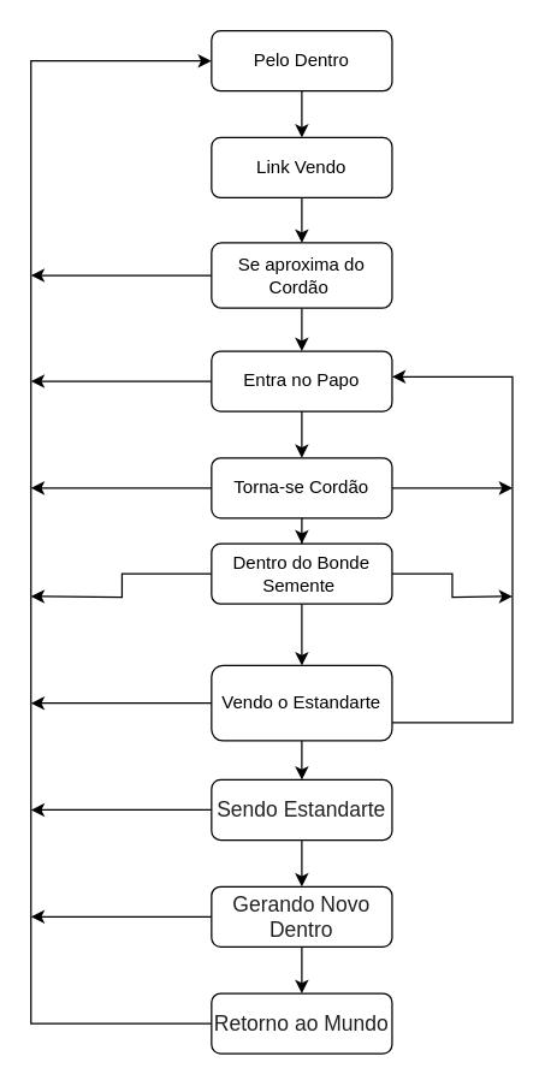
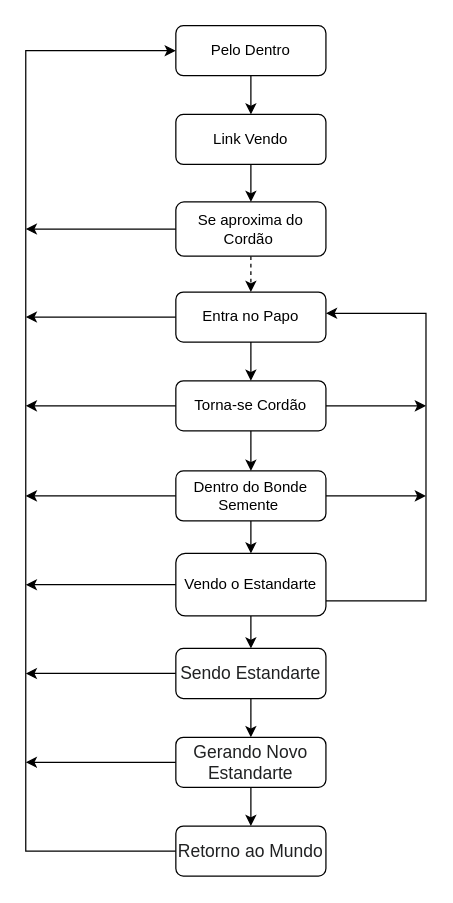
  <mxCell id="0" />
  <mxCell id="1" parent="0" />
  <mxCell id="2" style="edgeStyle=orthogonalEdgeStyle;rounded=0;orthogonalLoop=1;jettySize=auto;html=1;exitX=0.5;exitY=1;exitDx=0;exitDy=0;" parent="1" source="3" target="9" edge="1"><mxGeometry relative="1" as="geometry" /></mxCell>
  <mxCell id="3" value="Pelo Dentro" style="rounded=1;whiteSpace=wrap;html=1;fontSize=12;glass=0;strokeWidth=1;shadow=0;" parent="1" vertex="1"><mxGeometry x="140" y="20" width="120" height="40" as="geometry" /></mxCell>
  <mxCell id="4" style="edgeStyle=orthogonalEdgeStyle;rounded=0;orthogonalLoop=1;jettySize=auto;html=1;entryX=0.5;entryY=0;entryDx=0;entryDy=0;" parent="1" source="7" target="19" edge="1"><mxGeometry relative="1" as="geometry"><mxPoint x="200" y="370" as="targetPoint" /><Array as="points" /></mxGeometry></mxCell>
  <mxCell id="5" style="edgeStyle=orthogonalEdgeStyle;rounded=0;orthogonalLoop=1;jettySize=auto;html=1;" edge="1" parent="1" source="7"><mxGeometry relative="1" as="geometry"><mxPoint x="20" y="324" as="targetPoint" /></mxGeometry></mxCell>
  <mxCell id="6" style="edgeStyle=orthogonalEdgeStyle;rounded=0;orthogonalLoop=1;jettySize=auto;html=1;" edge="1" parent="1" source="7"><mxGeometry relative="1" as="geometry"><mxPoint x="340" y="324" as="targetPoint" /></mxGeometry></mxCell>
  <mxCell id="7" value="Torna-se Cordão" style="rounded=1;whiteSpace=wrap;html=1;fontSize=12;glass=0;strokeWidth=1;shadow=0;" parent="1" vertex="1"><mxGeometry x="140" y="304" width="120" height="40" as="geometry" /></mxCell>
  <mxCell id="8" value="" style="edgeStyle=orthogonalEdgeStyle;rounded=0;orthogonalLoop=1;jettySize=auto;html=1;entryX=0.5;entryY=0;entryDx=0;entryDy=0;" parent="1" source="9" target="12" edge="1"><mxGeometry x="0.031" y="-40" relative="1" as="geometry"><mxPoint x="205" y="236" as="targetPoint" /><mxPoint x="40" y="40" as="offset" /></mxGeometry></mxCell>
  <mxCell id="9" value="Link Vendo" style="rounded=1;whiteSpace=wrap;html=1;" parent="1" vertex="1"><mxGeometry x="140" y="91" width="120" height="40" as="geometry" /></mxCell>
- <mxCell id="10" value="&lt;span style=&quot;color: rgb(0 , 0 , 0) ; font-family: &amp;#34;helvetica&amp;#34; ; font-size: 12px ; font-style: normal ; font-weight: 400 ; letter-spacing: normal ; text-align: center ; text-indent: 0px ; text-transform: none ; word-spacing: 0px ; background-color: rgb(248 , 249 , 250) ; display: inline ; float: none&quot;&gt;&lt;br&gt;&lt;/span&gt;" style="edgeStyle=orthogonalEdgeStyle;rounded=0;orthogonalLoop=1;jettySize=auto;html=1;entryX=0.5;entryY=0;entryDx=0;entryDy=0;" parent="1" source="12" target="15" edge="1"><mxGeometry x="1" y="11" relative="1" as="geometry"><mxPoint x="320" y="310" as="targetPoint" /><Array as="points"><mxPoint x="200" y="210" /></Array><mxPoint x="-6" y="10" as="offset" /></mxGeometry></mxCell>
+ <mxCell id="10" value="&lt;span style=&quot;color: rgb(0 , 0 , 0) ; font-family: &amp;#34;helvetica&amp;#34; ; font-size: 12px ; font-style: normal ; font-weight: 400 ; letter-spacing: normal ; text-align: center ; text-indent: 0px ; text-transform: none ; word-spacing: 0px ; background-color: rgb(248 , 249 , 250) ; display: inline ; float: none&quot;&gt;&lt;br&gt;&lt;/span&gt;" style="edgeStyle=orthogonalEdgeStyle;rounded=0;orthogonalLoop=1;jettySize=auto;html=1;entryX=0.5;entryY=0;entryDx=0;entryDy=0;dashed=1;" parent="1" source="12" target="15" edge="1"><mxGeometry x="1" y="11" relative="1" as="geometry"><mxPoint x="320" y="310" as="targetPoint" /><Array as="points"><mxPoint x="200" y="210" /></Array><mxPoint x="-6" y="10" as="offset" /></mxGeometry></mxCell>
  <mxCell id="11" style="edgeStyle=orthogonalEdgeStyle;rounded=0;orthogonalLoop=1;jettySize=auto;html=1;" edge="1" parent="1" source="12"><mxGeometry relative="1" as="geometry"><mxPoint x="20" y="182.665" as="targetPoint" /></mxGeometry></mxCell>
  <mxCell id="12" value="Se aproxima do Cordão&amp;nbsp;" style="rounded=1;whiteSpace=wrap;html=1;" parent="1" vertex="1"><mxGeometry x="140" y="161" width="120" height="43.33" as="geometry" /></mxCell>
  <mxCell id="13" value="" style="edgeStyle=orthogonalEdgeStyle;rounded=0;orthogonalLoop=1;jettySize=auto;html=1;" parent="1" source="15" target="7" edge="1"><mxGeometry x="0.4" y="-50" relative="1" as="geometry"><mxPoint as="offset" /></mxGeometry></mxCell>
  <mxCell id="14" style="edgeStyle=orthogonalEdgeStyle;rounded=0;orthogonalLoop=1;jettySize=auto;html=1;" edge="1" parent="1" source="15"><mxGeometry relative="1" as="geometry"><mxPoint x="20" y="253" as="targetPoint" /></mxGeometry></mxCell>
  <mxCell id="15" value="Entra no Papo" style="rounded=1;whiteSpace=wrap;html=1;" parent="1" vertex="1"><mxGeometry x="140" y="233" width="120" height="40" as="geometry" /></mxCell>
  <mxCell id="16" style="edgeStyle=orthogonalEdgeStyle;rounded=0;orthogonalLoop=1;jettySize=auto;html=1;" edge="1" parent="1" source="19" target="26"><mxGeometry relative="1" as="geometry" /></mxCell>
  <mxCell id="17" style="edgeStyle=orthogonalEdgeStyle;rounded=0;orthogonalLoop=1;jettySize=auto;html=1;" edge="1" parent="1" source="19"><mxGeometry relative="1" as="geometry"><mxPoint x="20" y="396" as="targetPoint" /></mxGeometry></mxCell>
  <mxCell id="18" style="edgeStyle=orthogonalEdgeStyle;rounded=0;orthogonalLoop=1;jettySize=auto;html=1;" edge="1" parent="1" source="19"><mxGeometry relative="1" as="geometry"><mxPoint x="340" y="396" as="targetPoint" /></mxGeometry></mxCell>
- <mxCell id="19" value="Dentro do Bonde Semente&amp;nbsp;" style="rounded=1;whiteSpace=wrap;html=1;fontSize=12;glass=0;strokeWidth=1;shadow=0;" parent="1" vertex="1"><mxGeometry x="140" y="361" width="120" height="40" as="geometry" /></mxCell>
+ <mxCell id="19" value="Dentro do Bonde Semente&amp;nbsp;" style="rounded=1;whiteSpace=wrap;html=1;fontSize=12;glass=0;strokeWidth=1;shadow=0;" parent="1" vertex="1"><mxGeometry x="140" y="376" width="120" height="40" as="geometry" /></mxCell>
  <mxCell id="20" style="edgeStyle=orthogonalEdgeStyle;rounded=0;orthogonalLoop=1;jettySize=auto;html=1;entryX=0.5;entryY=0;entryDx=0;entryDy=0;" edge="1" parent="1" source="22" target="29"><mxGeometry relative="1" as="geometry" /></mxCell>
  <mxCell id="21" style="edgeStyle=orthogonalEdgeStyle;rounded=0;orthogonalLoop=1;jettySize=auto;html=1;" edge="1" parent="1" source="22"><mxGeometry relative="1" as="geometry"><mxPoint x="20" y="538" as="targetPoint" /></mxGeometry></mxCell>
  <mxCell id="22" value="&lt;font color=&quot;#202122&quot; face=&quot;sans-serif&quot;&gt;&lt;span style=&quot;font-size: 14px ; background-color: rgb(255 , 255 , 255)&quot;&gt;Sendo Estandarte&lt;/span&gt;&lt;/font&gt;" style="rounded=1;whiteSpace=wrap;html=1;fontSize=12;glass=0;strokeWidth=1;shadow=0;" parent="1" vertex="1"><mxGeometry x="140" y="518" width="120" height="40" as="geometry" /></mxCell>
  <mxCell id="23" style="edgeStyle=orthogonalEdgeStyle;rounded=0;orthogonalLoop=1;jettySize=auto;html=1;entryX=0.5;entryY=0;entryDx=0;entryDy=0;" edge="1" parent="1" source="26" target="22"><mxGeometry relative="1" as="geometry" /></mxCell>
  <mxCell id="24" style="edgeStyle=orthogonalEdgeStyle;rounded=0;orthogonalLoop=1;jettySize=auto;html=1;" edge="1" parent="1" source="26"><mxGeometry relative="1" as="geometry"><mxPoint x="20" y="467" as="targetPoint" /></mxGeometry></mxCell>
  <mxCell id="25" style="edgeStyle=orthogonalEdgeStyle;rounded=0;orthogonalLoop=1;jettySize=auto;html=1;" edge="1" parent="1" source="26"><mxGeometry relative="1" as="geometry"><mxPoint x="260" y="250" as="targetPoint" /><Array as="points"><mxPoint x="340" y="480" /><mxPoint x="340" y="250" /><mxPoint x="260" y="250" /></Array></mxGeometry></mxCell>
  <mxCell id="26" value="Vendo o Estandarte" style="rounded=1;whiteSpace=wrap;html=1;fontSize=12;glass=0;strokeWidth=1;shadow=0;" parent="1" vertex="1"><mxGeometry x="140" y="442" width="120" height="50" as="geometry" /></mxCell>
  <mxCell id="27" style="edgeStyle=orthogonalEdgeStyle;rounded=0;orthogonalLoop=1;jettySize=auto;html=1;entryX=0.5;entryY=0;entryDx=0;entryDy=0;" parent="1" source="29" target="31" edge="1"><mxGeometry relative="1" as="geometry" /></mxCell>
  <mxCell id="28" style="edgeStyle=orthogonalEdgeStyle;rounded=0;orthogonalLoop=1;jettySize=auto;html=1;" edge="1" parent="1" source="29"><mxGeometry relative="1" as="geometry"><mxPoint x="20" y="609" as="targetPoint" /></mxGeometry></mxCell>
- <mxCell id="29" value="&lt;span style=&quot;color: rgb(32 , 33 , 34) ; font-family: sans-serif ; font-size: 14px ; background-color: rgb(255 , 255 , 255)&quot;&gt;Gerando Novo Dentro&lt;/span&gt;" style="rounded=1;whiteSpace=wrap;html=1;fontSize=12;glass=0;strokeWidth=1;shadow=0;" parent="1" vertex="1"><mxGeometry x="140" y="589" width="120" height="40" as="geometry" /></mxCell>
+ <mxCell id="29" value="&lt;span style=&quot;color: rgb(32 , 33 , 34) ; font-family: sans-serif ; font-size: 14px ; background-color: rgb(255 , 255 , 255)&quot;&gt;Gerando Novo Estandarte&lt;/span&gt;" style="rounded=1;whiteSpace=wrap;html=1;fontSize=12;glass=0;strokeWidth=1;shadow=0;" parent="1" vertex="1"><mxGeometry x="140" y="589" width="120" height="40" as="geometry" /></mxCell>
  <mxCell id="30" style="edgeStyle=orthogonalEdgeStyle;rounded=0;orthogonalLoop=1;jettySize=auto;html=1;entryX=0;entryY=0.5;entryDx=0;entryDy=0;" edge="1" parent="1" source="31" target="3"><mxGeometry relative="1" as="geometry"><Array as="points"><mxPoint x="20" y="680" /><mxPoint x="20" y="40" /></Array></mxGeometry></mxCell>
  <mxCell id="31" value="&lt;span style=&quot;color: rgb(32 , 33 , 34) ; font-family: sans-serif ; font-size: 14px ; background-color: rgb(255 , 255 , 255)&quot;&gt;Retorno ao Mundo&lt;/span&gt;" style="rounded=1;whiteSpace=wrap;html=1;fontSize=12;glass=0;strokeWidth=1;shadow=0;" parent="1" vertex="1"><mxGeometry x="140" y="660" width="120" height="40" as="geometry" /></mxCell>
